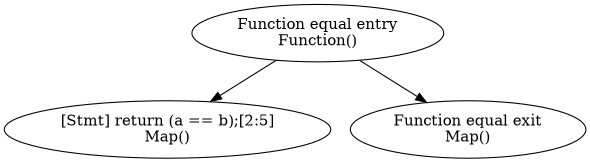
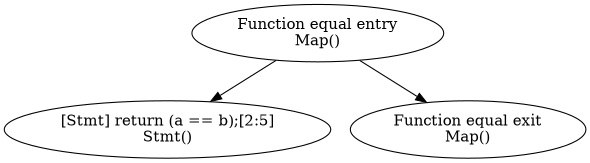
  digraph {
-   n1 [label="Function equal entry\nFunction()"]
-   n2 [label="[Stmt] return (a == b);[2:5]\nMap()"]
+   n1 [label="Function equal entry\nMap()"]
+   n2 [label="[Stmt] return (a == b);[2:5]\nStmt()"]
    n3 [label="Function equal exit\nMap()"]
    n1 -> n2
    n1 -> n3
  }
